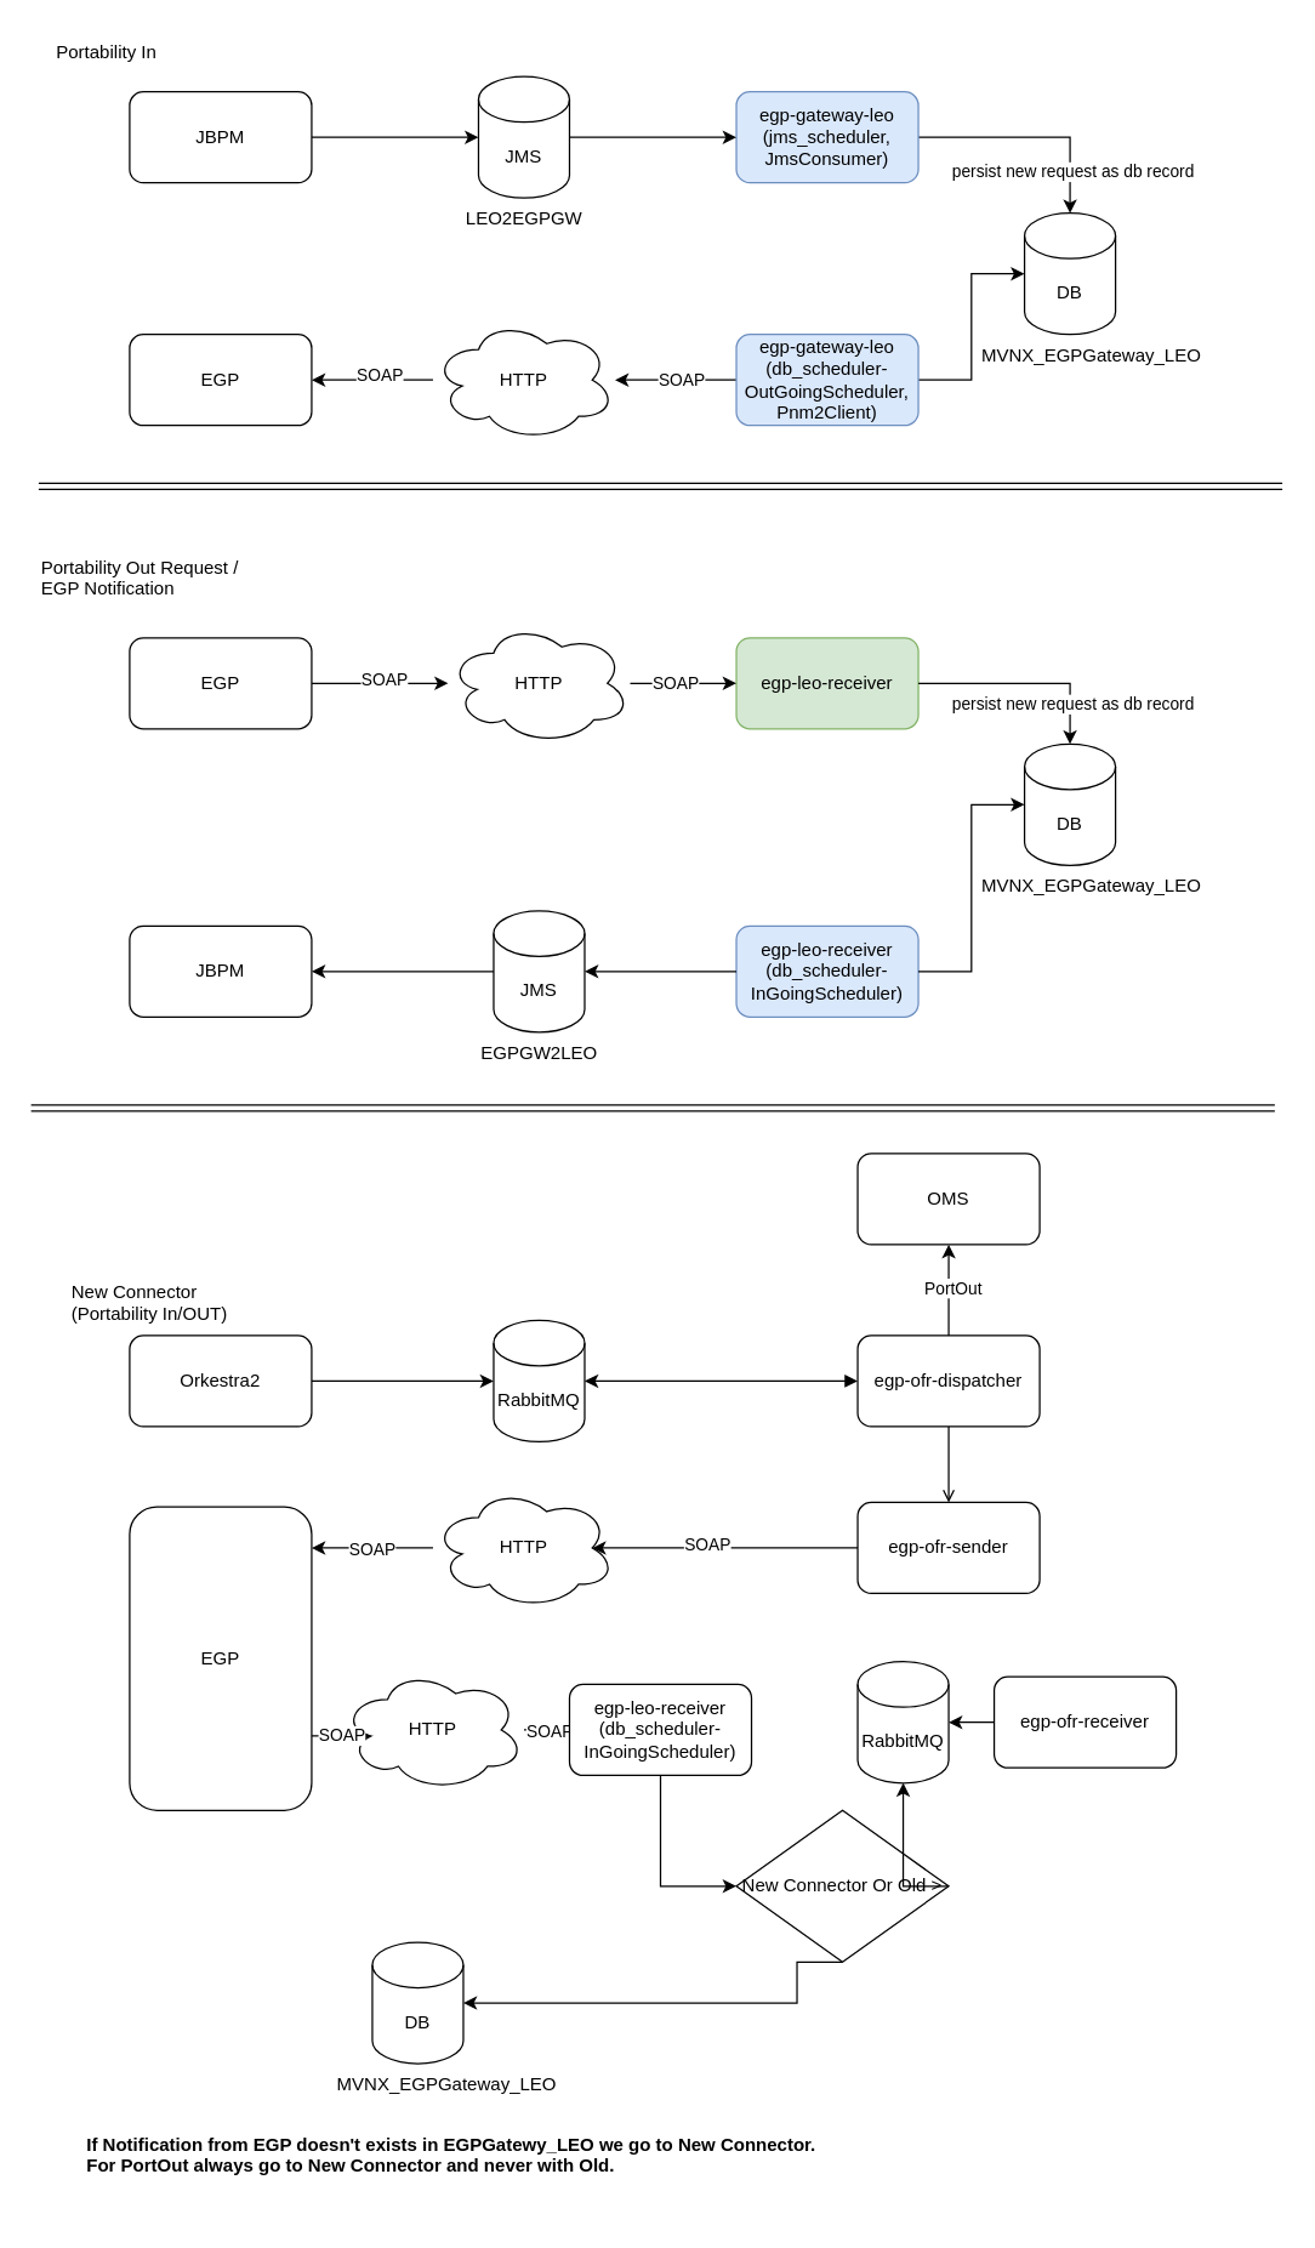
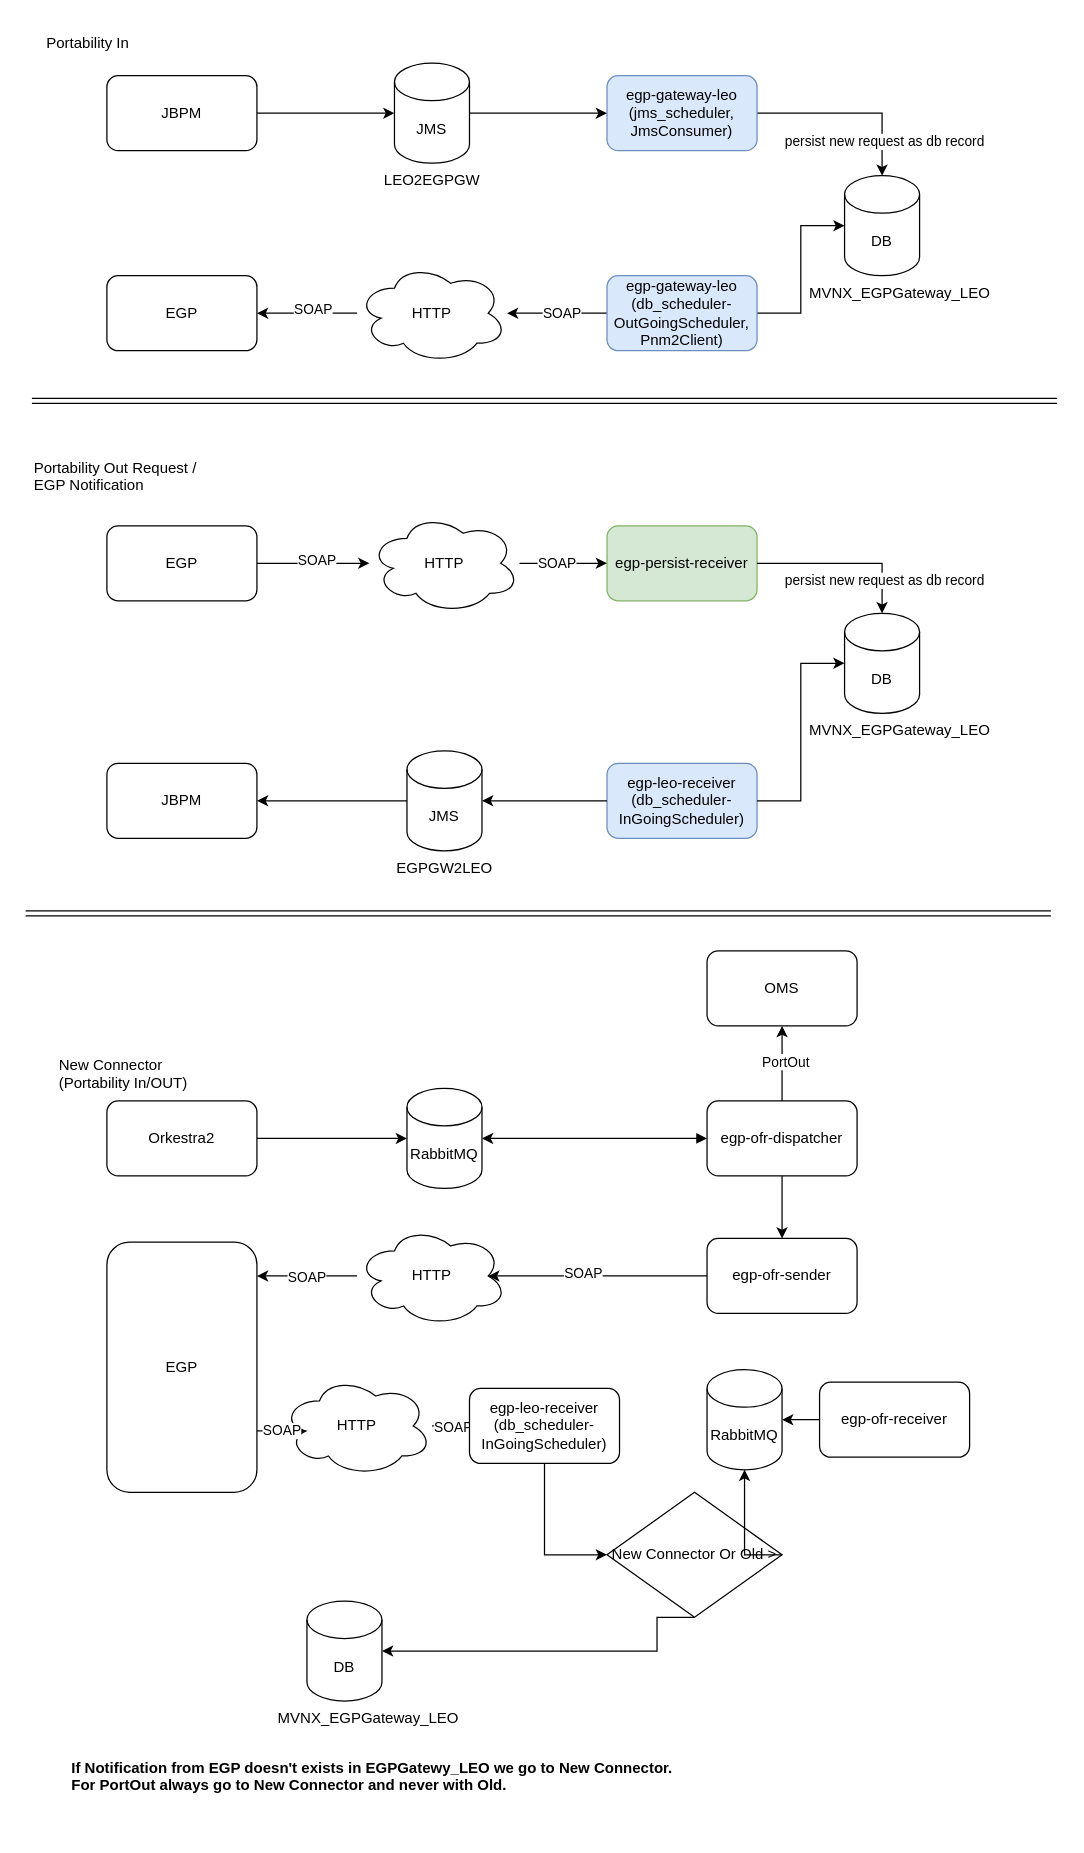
  <mxCell id="0" />
  <mxCell id="1" parent="0" />
  <mxCell id="2" value="JBPM" style="rounded=1;whiteSpace=wrap;html=1;" vertex="1" parent="1"><mxGeometry x="85" y="60" width="120" height="60" as="geometry" /></mxCell>
  <mxCell id="3" style="edgeStyle=orthogonalEdgeStyle;rounded=0;orthogonalLoop=1;jettySize=auto;html=1;" edge="1" parent="1" source="5" target="10"><mxGeometry relative="1" as="geometry" /></mxCell>
  <mxCell id="4" value="persist new request as db record" style="edgeLabel;html=1;align=center;verticalAlign=middle;resizable=0;points=[];" vertex="1" connectable="0" parent="3"><mxGeometry x="0.627" y="1" relative="1" as="geometry"><mxPoint as="offset" /></mxGeometry></mxCell>
  <mxCell id="5" value="egp-gateway-leo (jms_scheduler, JmsConsumer)" style="rounded=1;whiteSpace=wrap;html=1;fillColor=#dae8fc;strokeColor=#6c8ebf;" vertex="1" parent="1"><mxGeometry x="485" y="60" width="120" height="60" as="geometry" /></mxCell>
  <mxCell id="6" style="edgeStyle=orthogonalEdgeStyle;rounded=0;orthogonalLoop=1;jettySize=auto;html=1;" edge="1" parent="1" source="7" target="5"><mxGeometry relative="1" as="geometry" /></mxCell>
  <mxCell id="7" value="JMS" style="shape=cylinder3;whiteSpace=wrap;html=1;boundedLbl=1;backgroundOutline=1;size=15;rotation=0;" vertex="1" parent="1"><mxGeometry x="315" y="50" width="60" height="80" as="geometry" /></mxCell>
  <mxCell id="8" style="edgeStyle=orthogonalEdgeStyle;rounded=0;orthogonalLoop=1;jettySize=auto;html=1;entryX=0;entryY=0.5;entryDx=0;entryDy=0;entryPerimeter=0;" edge="1" parent="1" source="2" target="7"><mxGeometry relative="1" as="geometry" /></mxCell>
  <mxCell id="9" value="LEO2EGPGW" style="text;whiteSpace=wrap;" vertex="1" parent="1"><mxGeometry x="305" y="130" width="110" height="40" as="geometry" /></mxCell>
  <mxCell id="10" value="DB" style="shape=cylinder3;whiteSpace=wrap;html=1;boundedLbl=1;backgroundOutline=1;size=15;" vertex="1" parent="1"><mxGeometry x="675" y="140" width="60" height="80" as="geometry" /></mxCell>
  <mxCell id="11" value="MVNX_EGPGateway_LEO" style="text;whiteSpace=wrap;" vertex="1" parent="1"><mxGeometry x="645" y="220" width="110" height="40" as="geometry" /></mxCell>
  <mxCell id="12" value="Portability In" style="text;whiteSpace=wrap;" vertex="1" parent="1"><mxGeometry x="35" y="20" width="110" height="40" as="geometry" /></mxCell>
  <mxCell id="13" style="edgeStyle=orthogonalEdgeStyle;rounded=0;orthogonalLoop=1;jettySize=auto;html=1;" edge="1" parent="1" source="16" target="10"><mxGeometry relative="1" as="geometry" /></mxCell>
  <mxCell id="14" style="edgeStyle=orthogonalEdgeStyle;rounded=0;orthogonalLoop=1;jettySize=auto;html=1;" edge="1" parent="1" source="16" target="19"><mxGeometry relative="1" as="geometry" /></mxCell>
  <mxCell id="15" value="SOAP" style="edgeLabel;html=1;align=center;verticalAlign=middle;resizable=0;points=[];" vertex="1" connectable="0" parent="14"><mxGeometry x="-0.075" y="-1" relative="1" as="geometry"><mxPoint as="offset" /></mxGeometry></mxCell>
  <mxCell id="16" value="egp-gateway-leo (db_scheduler-OutGoingScheduler, Pnm2Client)" style="rounded=1;whiteSpace=wrap;html=1;fillColor=#dae8fc;strokeColor=#6c8ebf;" vertex="1" parent="1"><mxGeometry x="485" y="220" width="120" height="60" as="geometry" /></mxCell>
  <mxCell id="17" style="edgeStyle=orthogonalEdgeStyle;rounded=0;orthogonalLoop=1;jettySize=auto;html=1;entryX=1;entryY=0.5;entryDx=0;entryDy=0;" edge="1" parent="1" source="19" target="20"><mxGeometry relative="1" as="geometry" /></mxCell>
  <mxCell id="18" value="SOAP" style="edgeLabel;html=1;align=center;verticalAlign=middle;resizable=0;points=[];" vertex="1" connectable="0" parent="17"><mxGeometry x="-0.1" y="-4" relative="1" as="geometry"><mxPoint as="offset" /></mxGeometry></mxCell>
  <mxCell id="19" value="HTTP" style="ellipse;shape=cloud;whiteSpace=wrap;html=1;" vertex="1" parent="1"><mxGeometry x="285" y="210" width="120" height="80" as="geometry" /></mxCell>
  <mxCell id="20" value="EGP" style="rounded=1;whiteSpace=wrap;html=1;" vertex="1" parent="1"><mxGeometry x="85" y="220" width="120" height="60" as="geometry" /></mxCell>
  <mxCell id="21" value="Portability Out Request / EGP Notification" style="text;whiteSpace=wrap;" vertex="1" parent="1"><mxGeometry x="25" y="360" width="160" height="40" as="geometry" /></mxCell>
  <mxCell id="22" style="edgeStyle=orthogonalEdgeStyle;rounded=0;orthogonalLoop=1;jettySize=auto;html=1;" edge="1" parent="1" source="24" target="28"><mxGeometry relative="1" as="geometry" /></mxCell>
  <mxCell id="23" value="SOAP" style="edgeLabel;html=1;align=center;verticalAlign=middle;resizable=0;points=[];" vertex="1" connectable="0" parent="22"><mxGeometry x="0.044" y="3" relative="1" as="geometry"><mxPoint as="offset" /></mxGeometry></mxCell>
  <mxCell id="24" value="EGP" style="rounded=1;whiteSpace=wrap;html=1;" vertex="1" parent="1"><mxGeometry x="85" y="420" width="120" height="60" as="geometry" /></mxCell>
- <mxCell id="25" value="egp-leo-receiver" style="rounded=1;whiteSpace=wrap;html=1;fillColor=#d5e8d4;strokeColor=#82b366;" vertex="1" parent="1"><mxGeometry x="485" y="420" width="120" height="60" as="geometry" /></mxCell>
+ <mxCell id="25" value="egp-persist-receiver" style="rounded=1;whiteSpace=wrap;html=1;fillColor=#d5e8d4;strokeColor=#82b366;" vertex="1" parent="1"><mxGeometry x="485" y="420" width="120" height="60" as="geometry" /></mxCell>
  <mxCell id="26" style="edgeStyle=orthogonalEdgeStyle;rounded=0;orthogonalLoop=1;jettySize=auto;html=1;entryX=0;entryY=0.5;entryDx=0;entryDy=0;" edge="1" parent="1" source="28" target="25"><mxGeometry relative="1" as="geometry" /></mxCell>
  <mxCell id="27" value="SOAP" style="edgeLabel;html=1;align=center;verticalAlign=middle;resizable=0;points=[];" vertex="1" connectable="0" parent="26"><mxGeometry x="-0.171" y="1" relative="1" as="geometry"><mxPoint as="offset" /></mxGeometry></mxCell>
  <mxCell id="28" value="HTTP" style="ellipse;shape=cloud;whiteSpace=wrap;html=1;" vertex="1" parent="1"><mxGeometry x="295" y="410" width="120" height="80" as="geometry" /></mxCell>
  <mxCell id="29" value="DB" style="shape=cylinder3;whiteSpace=wrap;html=1;boundedLbl=1;backgroundOutline=1;size=15;" vertex="1" parent="1"><mxGeometry x="675" y="490" width="60" height="80" as="geometry" /></mxCell>
  <mxCell id="30" value="MVNX_EGPGateway_LEO" style="text;whiteSpace=wrap;" vertex="1" parent="1"><mxGeometry x="645" y="570" width="110" height="40" as="geometry" /></mxCell>
  <mxCell id="31" style="edgeStyle=orthogonalEdgeStyle;rounded=0;orthogonalLoop=1;jettySize=auto;html=1;entryX=0.5;entryY=0;entryDx=0;entryDy=0;entryPerimeter=0;" edge="1" parent="1" source="25" target="29"><mxGeometry relative="1" as="geometry" /></mxCell>
  <mxCell id="32" value="persist new request as db record" style="edgeLabel;html=1;align=center;verticalAlign=middle;resizable=0;points=[];" vertex="1" connectable="0" parent="31"><mxGeometry x="0.615" y="1" relative="1" as="geometry"><mxPoint as="offset" /></mxGeometry></mxCell>
  <mxCell id="33" value="egp-leo-receiver (db_scheduler-InGoingScheduler)" style="rounded=1;whiteSpace=wrap;html=1;fillColor=#dae8fc;strokeColor=#6c8ebf;" vertex="1" parent="1"><mxGeometry x="485" y="610" width="120" height="60" as="geometry" /></mxCell>
  <mxCell id="34" style="edgeStyle=orthogonalEdgeStyle;rounded=0;orthogonalLoop=1;jettySize=auto;html=1;entryX=0;entryY=0.5;entryDx=0;entryDy=0;entryPerimeter=0;" edge="1" parent="1" source="33" target="29"><mxGeometry relative="1" as="geometry" /></mxCell>
  <mxCell id="35" style="edgeStyle=orthogonalEdgeStyle;rounded=0;orthogonalLoop=1;jettySize=auto;html=1;" edge="1" parent="1" source="36" target="39"><mxGeometry relative="1" as="geometry" /></mxCell>
  <mxCell id="36" value="JMS" style="shape=cylinder3;whiteSpace=wrap;html=1;boundedLbl=1;backgroundOutline=1;size=15;rotation=0;" vertex="1" parent="1"><mxGeometry x="325" y="600" width="60" height="80" as="geometry" /></mxCell>
  <mxCell id="37" value="EGPGW2LEO" style="text;whiteSpace=wrap;" vertex="1" parent="1"><mxGeometry x="315" y="680" width="110" height="40" as="geometry" /></mxCell>
  <mxCell id="38" style="edgeStyle=orthogonalEdgeStyle;rounded=0;orthogonalLoop=1;jettySize=auto;html=1;entryX=1;entryY=0.5;entryDx=0;entryDy=0;entryPerimeter=0;" edge="1" parent="1" source="33" target="36"><mxGeometry relative="1" as="geometry" /></mxCell>
  <mxCell id="39" value="JBPM" style="rounded=1;whiteSpace=wrap;html=1;" vertex="1" parent="1"><mxGeometry x="85" y="610" width="120" height="60" as="geometry" /></mxCell>
  <mxCell id="40" style="edgeStyle=orthogonalEdgeStyle;rounded=0;orthogonalLoop=1;jettySize=auto;html=1;" edge="1" parent="1" source="41" target="43"><mxGeometry relative="1" as="geometry" /></mxCell>
  <mxCell id="41" value="Orkestra2" style="rounded=1;whiteSpace=wrap;html=1;" vertex="1" parent="1"><mxGeometry x="85" y="880" width="120" height="60" as="geometry" /></mxCell>
  <mxCell id="42" value="New Connector (Portability In/OUT)" style="text;whiteSpace=wrap;" vertex="1" parent="1"><mxGeometry x="45" y="838" width="110" height="40" as="geometry" /></mxCell>
  <mxCell id="43" value="RabbitMQ" style="shape=cylinder3;whiteSpace=wrap;html=1;boundedLbl=1;backgroundOutline=1;size=15;rotation=0;" vertex="1" parent="1"><mxGeometry x="325" y="870" width="60" height="80" as="geometry" /></mxCell>
- <mxCell id="44" style="edgeStyle=orthogonalEdgeStyle;rounded=0;orthogonalLoop=1;jettySize=auto;html=1;endArrow=open;" edge="1" parent="1" source="47" target="49"><mxGeometry relative="1" as="geometry" /></mxCell>
+ <mxCell id="44" style="edgeStyle=orthogonalEdgeStyle;rounded=0;orthogonalLoop=1;jettySize=auto;html=1;" edge="1" parent="1" source="47" target="49"><mxGeometry relative="1" as="geometry" /></mxCell>
  <mxCell id="45" style="edgeStyle=orthogonalEdgeStyle;rounded=0;orthogonalLoop=1;jettySize=auto;html=1;entryX=0.5;entryY=1;entryDx=0;entryDy=0;" edge="1" parent="1" source="47" target="69"><mxGeometry relative="1" as="geometry" /></mxCell>
  <mxCell id="46" value="PortOut" style="edgeLabel;html=1;align=center;verticalAlign=middle;resizable=0;points=[];" vertex="1" connectable="0" parent="45"><mxGeometry x="0.067" y="-2" relative="1" as="geometry"><mxPoint as="offset" /></mxGeometry></mxCell>
  <mxCell id="47" value="egp-ofr-dispatcher" style="rounded=1;whiteSpace=wrap;html=1;" vertex="1" parent="1"><mxGeometry x="565" y="880" width="120" height="60" as="geometry" /></mxCell>
  <mxCell id="48" style="edgeStyle=orthogonalEdgeStyle;rounded=0;orthogonalLoop=1;jettySize=auto;html=1;entryX=1;entryY=0.5;entryDx=0;entryDy=0;entryPerimeter=0;startArrow=block;startFill=1;" edge="1" parent="1" source="47" target="43"><mxGeometry relative="1" as="geometry" /></mxCell>
  <mxCell id="49" value="egp-ofr-sender" style="rounded=1;whiteSpace=wrap;html=1;" vertex="1" parent="1"><mxGeometry x="565" y="990" width="120" height="60" as="geometry" /></mxCell>
  <mxCell id="50" value="egp-ofr-receiver" style="rounded=1;whiteSpace=wrap;html=1;" vertex="1" parent="1"><mxGeometry x="655" y="1105" width="120" height="60" as="geometry" /></mxCell>
  <mxCell id="51" value="EGP" style="rounded=1;whiteSpace=wrap;html=1;" vertex="1" parent="1"><mxGeometry x="85" y="993" width="120" height="200" as="geometry" /></mxCell>
  <mxCell id="52" value="HTTP" style="ellipse;shape=cloud;whiteSpace=wrap;html=1;" vertex="1" parent="1"><mxGeometry x="285" y="980" width="120" height="80" as="geometry" /></mxCell>
  <mxCell id="53" style="edgeStyle=orthogonalEdgeStyle;rounded=0;orthogonalLoop=1;jettySize=auto;html=1;entryX=0.875;entryY=0.5;entryDx=0;entryDy=0;entryPerimeter=0;" edge="1" parent="1" source="49" target="52"><mxGeometry relative="1" as="geometry" /></mxCell>
  <mxCell id="54" value="SOAP" style="edgeLabel;html=1;align=center;verticalAlign=middle;resizable=0;points=[];" vertex="1" connectable="0" parent="53"><mxGeometry x="0.147" y="-3" relative="1" as="geometry"><mxPoint as="offset" /></mxGeometry></mxCell>
  <mxCell id="55" style="edgeStyle=orthogonalEdgeStyle;rounded=0;orthogonalLoop=1;jettySize=auto;html=1;entryX=1;entryY=0.135;entryDx=0;entryDy=0;entryPerimeter=0;" edge="1" parent="1" source="52" target="51"><mxGeometry relative="1" as="geometry" /></mxCell>
  <mxCell id="56" value="SOAP" style="edgeLabel;html=1;align=center;verticalAlign=middle;resizable=0;points=[];" vertex="1" connectable="0" parent="55"><mxGeometry x="0.025" relative="1" as="geometry"><mxPoint as="offset" /></mxGeometry></mxCell>
  <mxCell id="57" style="edgeStyle=orthogonalEdgeStyle;rounded=0;orthogonalLoop=1;jettySize=auto;html=1;entryX=0;entryY=0.5;entryDx=0;entryDy=0;" edge="1" parent="1" source="59" target="64"><mxGeometry relative="1" as="geometry" /></mxCell>
  <mxCell id="58" value="SOAP" style="edgeLabel;html=1;align=center;verticalAlign=middle;resizable=0;points=[];" vertex="1" connectable="0" parent="57"><mxGeometry x="0.44" relative="1" as="geometry"><mxPoint as="offset" /></mxGeometry></mxCell>
  <mxCell id="59" value="HTTP" style="ellipse;shape=cloud;whiteSpace=wrap;html=1;" vertex="1" parent="1"><mxGeometry x="225" y="1100" width="120" height="80" as="geometry" /></mxCell>
  <mxCell id="60" style="edgeStyle=orthogonalEdgeStyle;rounded=0;orthogonalLoop=1;jettySize=auto;html=1;entryX=0.16;entryY=0.55;entryDx=0;entryDy=0;entryPerimeter=0;" edge="1" parent="1" source="51" target="59"><mxGeometry relative="1" as="geometry"><Array as="points"><mxPoint x="215" y="1144" /><mxPoint x="215" y="1144" /></Array></mxGeometry></mxCell>
  <mxCell id="61" value="SOAP" style="edgeLabel;html=1;align=center;verticalAlign=middle;resizable=0;points=[];" vertex="1" connectable="0" parent="60"><mxGeometry x="-0.031" y="1" relative="1" as="geometry"><mxPoint as="offset" /></mxGeometry></mxCell>
  <mxCell id="62" style="edgeStyle=orthogonalEdgeStyle;rounded=0;orthogonalLoop=1;jettySize=auto;html=1;exitX=0.5;exitY=1;exitDx=0;exitDy=0;" edge="1" parent="1" source="72" target="65"><mxGeometry relative="1" as="geometry"><Array as="points"><mxPoint x="525" y="1320" /></Array></mxGeometry></mxCell>
  <mxCell id="63" style="edgeStyle=orthogonalEdgeStyle;rounded=0;orthogonalLoop=1;jettySize=auto;html=1;entryX=0;entryY=0.5;entryDx=0;entryDy=0;" edge="1" parent="1" source="64" target="72"><mxGeometry relative="1" as="geometry" /></mxCell>
  <mxCell id="64" value="egp-leo-receiver (db_scheduler-InGoingScheduler)" style="rounded=1;whiteSpace=wrap;html=1;" vertex="1" parent="1"><mxGeometry x="375" y="1110" width="120" height="60" as="geometry" /></mxCell>
  <mxCell id="65" value="DB" style="shape=cylinder3;whiteSpace=wrap;html=1;boundedLbl=1;backgroundOutline=1;size=15;" vertex="1" parent="1"><mxGeometry x="245" y="1280" width="60" height="80" as="geometry" /></mxCell>
  <mxCell id="66" value="MVNX_EGPGateway_LEO" style="text;whiteSpace=wrap;" vertex="1" parent="1"><mxGeometry x="220" y="1360" width="110" height="40" as="geometry" /></mxCell>
  <mxCell id="67" value="RabbitMQ" style="shape=cylinder3;whiteSpace=wrap;html=1;boundedLbl=1;backgroundOutline=1;size=15;rotation=0;" vertex="1" parent="1"><mxGeometry x="565" y="1095" width="60" height="80" as="geometry" /></mxCell>
  <mxCell id="68" style="edgeStyle=orthogonalEdgeStyle;rounded=0;orthogonalLoop=1;jettySize=auto;html=1;entryX=1;entryY=0.5;entryDx=0;entryDy=0;entryPerimeter=0;" edge="1" parent="1" source="50" target="67"><mxGeometry relative="1" as="geometry" /></mxCell>
  <mxCell id="69" value="OMS" style="rounded=1;whiteSpace=wrap;html=1;" vertex="1" parent="1"><mxGeometry x="565" y="760" width="120" height="60" as="geometry" /></mxCell>
  <mxCell id="70" value="" style="shape=link;html=1;rounded=0;" edge="1" parent="1"><mxGeometry width="100" relative="1" as="geometry"><mxPoint x="25" y="320" as="sourcePoint" /><mxPoint x="845" y="320" as="targetPoint" /></mxGeometry></mxCell>
  <mxCell id="71" value="" style="shape=link;html=1;rounded=0;" edge="1" parent="1"><mxGeometry width="100" relative="1" as="geometry"><mxPoint x="20" y="730" as="sourcePoint" /><mxPoint x="840" y="730" as="targetPoint" /></mxGeometry></mxCell>
  <mxCell id="72" value="New Connector Or Old &amp;gt;" style="rhombus;whiteSpace=wrap;html=1;" vertex="1" parent="1"><mxGeometry x="485" y="1193" width="140" height="100" as="geometry" /></mxCell>
  <mxCell id="73" style="edgeStyle=orthogonalEdgeStyle;rounded=0;orthogonalLoop=1;jettySize=auto;html=1;entryX=0.5;entryY=1;entryDx=0;entryDy=0;entryPerimeter=0;exitX=1;exitY=0.5;exitDx=0;exitDy=0;" edge="1" parent="1" source="72" target="67"><mxGeometry relative="1" as="geometry"><Array as="points"><mxPoint x="595" y="1230" /><mxPoint x="595" y="1230" /></Array></mxGeometry></mxCell>
  <mxCell id="74" value="&lt;h1 style=&quot;margin-top: 0px;&quot;&gt;If Notification from EGP doesn't exists in EGPGatewy_LEO we go to New Connector.&lt;br&gt;For PortOut always go to New Connector and never with Old.&lt;/h1&gt;" style="text;html=1;whiteSpace=wrap;overflow=hidden;rounded=0;fontStyle=0;fontSize=6;" vertex="1" parent="1"><mxGeometry x="55" y="1400" width="730" height="60" as="geometry" /></mxCell>
